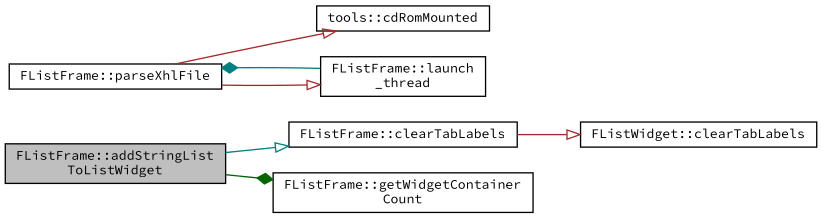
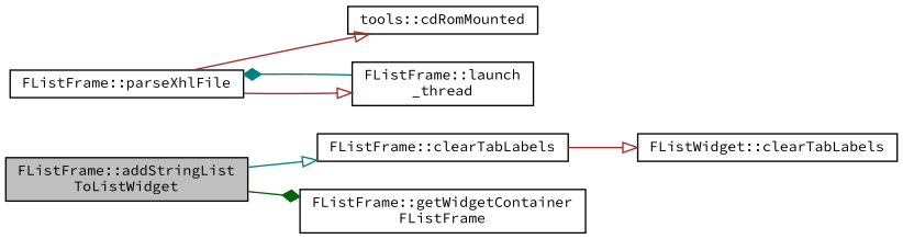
  digraph {
    fontname="Source Code Pro"
    rankdir=LR
    node [color=black fillcolor=white fontname="Source Code Pro" fontsize=10 shape=record style=filled]
    edge [arrowhead=onormal color=brown fontname="Source Code Pro" fontsize=10 labelfontname=Helvetica labelfontsize=10 style=solid]
    n1 [fillcolor=grey75 fontcolor=black height=0.2 label="FListFrame::addStringList\lToListWidget" width=0.4]
    n2 [height=0.2 label="FListFrame::clearTabLabels" width=0.4]
-   n3 [height=0.2 label="FListFrame::getWidgetContainer\lCount" width=0.4]
+   n3 [height=0.2 label="FListFrame::getWidgetContainer\lFListFrame" width=0.4]
    n4 [height=0.2 label="FListWidget::clearTabLabels" width=0.4]
    n5 [height=0.2 label="FListFrame::parseXhlFile" width=0.4]
    n6 [height=0.2 label="tools::cdRomMounted" width=0.4]
    n7 [height=0.2 label="FListFrame::launch\l_thread" width=0.4]
    n1 -> n2 [color=teal]
    n1 -> n3 [arrowhead=diamond color=darkgreen]
    n2 -> n4
    n5 -> n6
    n5 -> n7
    n7 -> n5 [arrowhead=diamond color=teal]
  }
